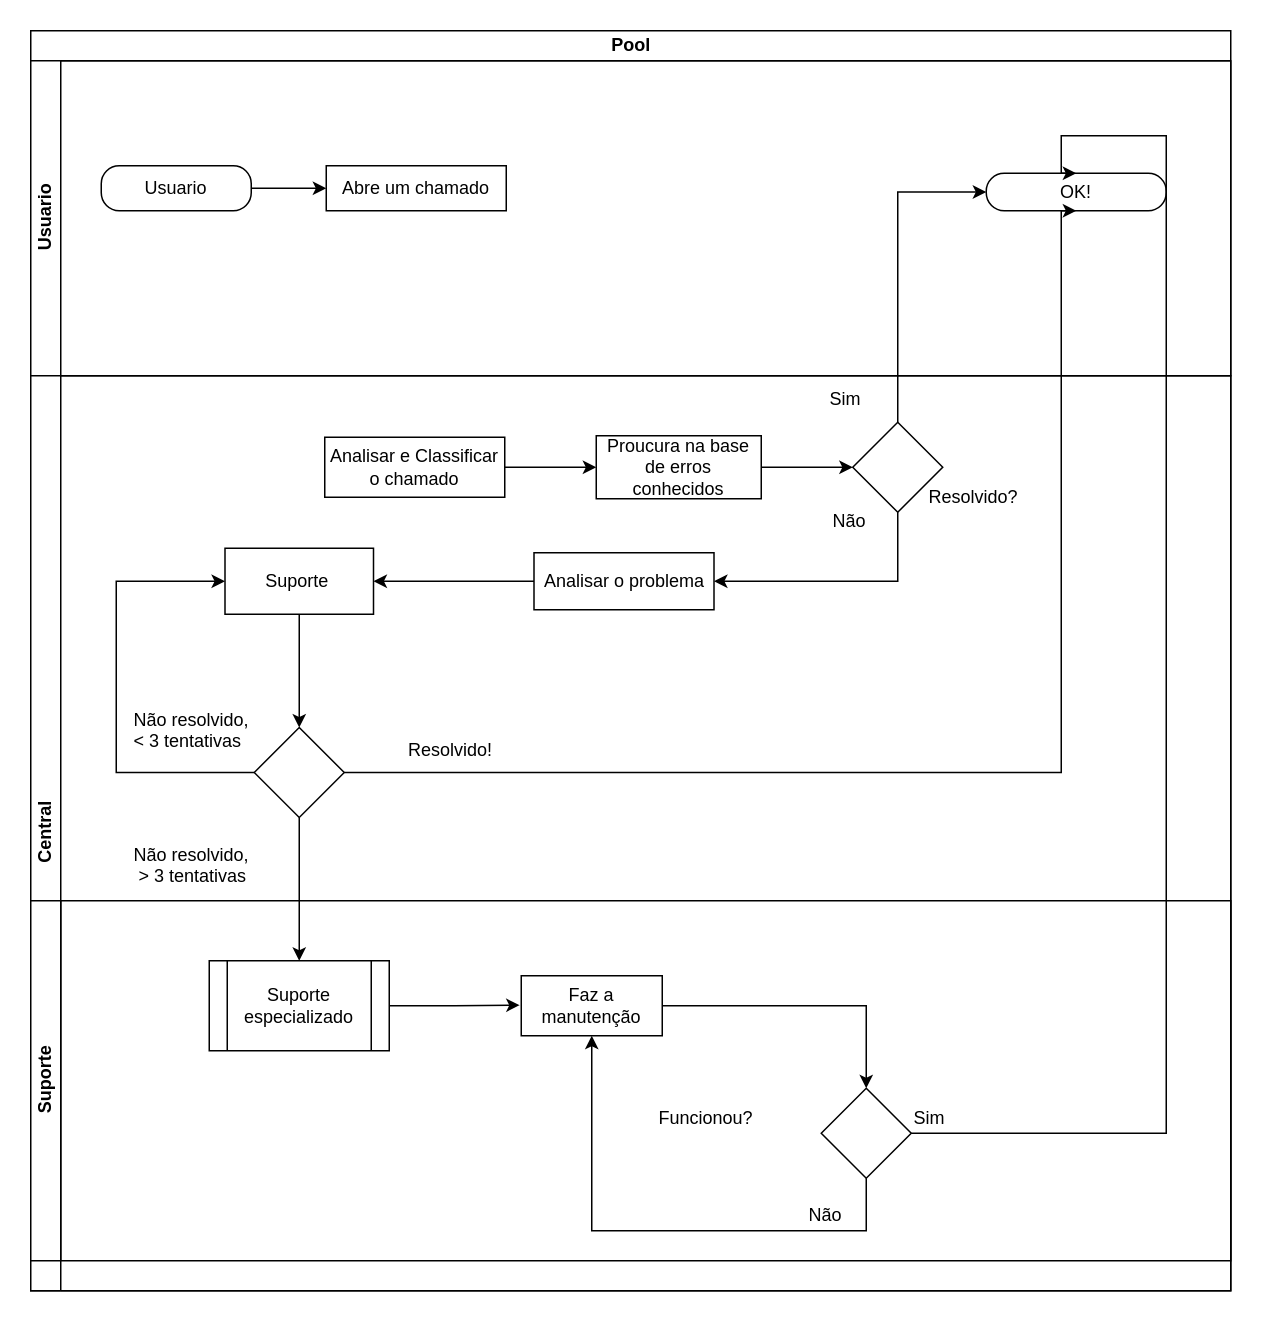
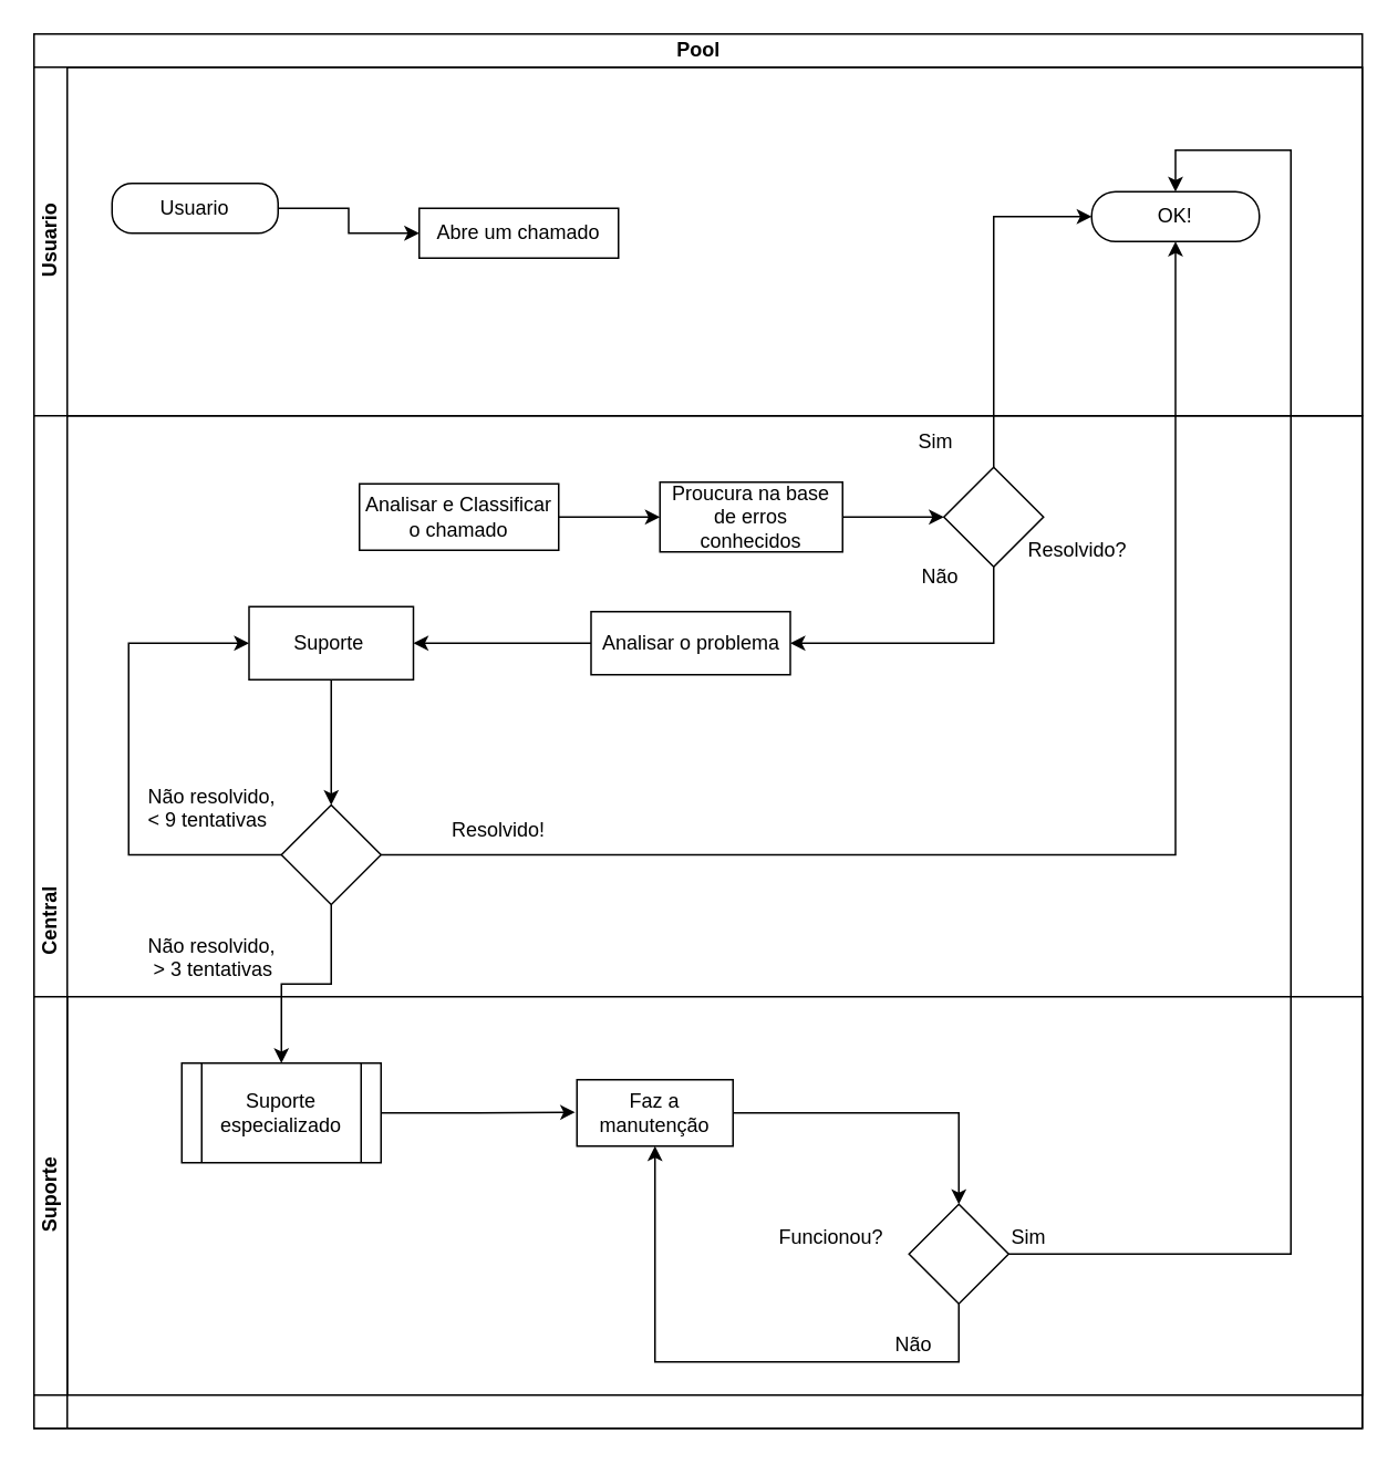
  <mxCell id="0" />
  <mxCell id="1" parent="0" />
  <mxCell id="2" value="Pool" style="swimlane;html=1;childLayout=stackLayout;resizeParent=1;resizeParentMax=0;horizontal=1;startSize=20;horizontalStack=0;" parent="1" vertex="1"><mxGeometry x="20" y="20" width="800" height="840" as="geometry" /></mxCell>
  <mxCell id="3" value="Usuario" style="swimlane;html=1;startSize=20;horizontal=0;" parent="2" vertex="1"><mxGeometry y="20" width="800" height="210" as="geometry"><mxRectangle y="20" width="800" height="40" as="alternateBounds" /></mxGeometry></mxCell>
  <mxCell id="4" value="" style="edgeStyle=orthogonalEdgeStyle;rounded=0;orthogonalLoop=1;jettySize=auto;html=1;" parent="3" source="5" target="6" edge="1"><mxGeometry relative="1" as="geometry" /></mxCell>
  <mxCell id="5" value="Usuario" style="rounded=1;whiteSpace=wrap;html=1;arcSize=40;" parent="3" vertex="1"><mxGeometry x="47" y="70" width="100" height="30" as="geometry" /></mxCell>
- <mxCell id="6" value="Abre um chamado" style="rounded=0;whiteSpace=wrap;html=1;" parent="3" vertex="1"><mxGeometry x="197" y="70" width="120" height="30" as="geometry" /></mxCell>
- <mxCell id="7" value="OK!" style="rounded=1;whiteSpace=wrap;html=1;arcSize=48;" parent="3" vertex="1"><mxGeometry x="637" y="75" width="120" height="25" as="geometry" /></mxCell>
+ <mxCell id="6" value="Abre um chamado" style="rounded=0;whiteSpace=wrap;html=1;" parent="3" vertex="1"><mxGeometry x="232" y="85" width="120" height="30" as="geometry" /></mxCell>
+ <mxCell id="7" value="OK!" style="rounded=1;whiteSpace=wrap;html=1;arcSize=48;" parent="3" vertex="1"><mxGeometry x="637" y="75" width="101" height="30" as="geometry" /></mxCell>
  <mxCell id="8" value="Central&lt;br&gt;" style="swimlane;html=1;startSize=20;horizontal=0;" parent="2" vertex="1"><mxGeometry y="230" width="800" height="610" as="geometry" /></mxCell>
  <mxCell id="9" style="edgeStyle=orthogonalEdgeStyle;rounded=0;orthogonalLoop=1;jettySize=auto;html=1;entryX=0;entryY=0.5;entryDx=0;entryDy=0;" edge="1" parent="8" source="10" target="30"><mxGeometry relative="1" as="geometry" /></mxCell>
  <mxCell id="10" value="Proucura na base de erros conhecidos" style="rounded=0;whiteSpace=wrap;html=1;" parent="8" vertex="1"><mxGeometry x="377" y="40" width="110" height="42" as="geometry" /></mxCell>
  <mxCell id="11" value="Suporte&lt;br&gt;" style="swimlane;html=1;startSize=20;horizontal=0;" parent="8" vertex="1"><mxGeometry y="350" width="800" height="240" as="geometry"><mxRectangle y="260" width="800" height="60" as="alternateBounds" /></mxGeometry></mxCell>
  <mxCell id="12" value="" style="edgeStyle=orthogonalEdgeStyle;rounded=0;orthogonalLoop=1;jettySize=auto;html=1;entryX=0;entryY=0.5;entryDx=0;entryDy=0;" parent="11" source="13" edge="1"><mxGeometry relative="1" as="geometry"><mxPoint x="325.941" y="69.588" as="targetPoint" /></mxGeometry></mxCell>
- <mxCell id="13" value="Suporte especializado" style="shape=process;whiteSpace=wrap;html=1;backgroundOutline=1;" parent="11" vertex="1"><mxGeometry x="119" y="40" width="120" height="60" as="geometry" /></mxCell>
+ <mxCell id="13" value="Suporte especializado" style="shape=process;whiteSpace=wrap;html=1;backgroundOutline=1;" parent="11" vertex="1"><mxGeometry x="89" y="40" width="120" height="60" as="geometry" /></mxCell>
  <mxCell id="14" style="edgeStyle=orthogonalEdgeStyle;rounded=0;orthogonalLoop=1;jettySize=auto;html=1;exitX=1;exitY=0.5;exitDx=0;exitDy=0;" parent="11" source="15" target="17" edge="1"><mxGeometry relative="1" as="geometry" /></mxCell>
  <mxCell id="15" value="Faz a manutenção" style="rounded=0;whiteSpace=wrap;html=1;" parent="11" vertex="1"><mxGeometry x="327" y="50" width="94" height="40" as="geometry" /></mxCell>
  <mxCell id="16" style="edgeStyle=orthogonalEdgeStyle;rounded=0;orthogonalLoop=1;jettySize=auto;html=1;exitX=0.5;exitY=1;exitDx=0;exitDy=0;" edge="1" parent="11" source="17"><mxGeometry relative="1" as="geometry"><mxPoint x="374" y="90" as="targetPoint" /><Array as="points"><mxPoint x="557" y="220" /><mxPoint x="374" y="220" /></Array></mxGeometry></mxCell>
  <mxCell id="17" value="" style="rhombus;whiteSpace=wrap;html=1;" parent="11" vertex="1"><mxGeometry x="527" y="125" width="60" height="60" as="geometry" /></mxCell>
  <mxCell id="18" value="Não" style="text;html=1;resizable=0;points=[];autosize=1;align=left;verticalAlign=top;spacingTop=-4;" parent="11" vertex="1"><mxGeometry x="517" y="200" width="40" height="20" as="geometry" /></mxCell>
  <mxCell id="19" value="Sim" style="text;html=1;resizable=0;points=[];autosize=1;align=left;verticalAlign=top;spacingTop=-4;" parent="11" vertex="1"><mxGeometry x="587" y="135" width="40" height="20" as="geometry" /></mxCell>
- <mxCell id="20" value="Funcionou?" style="text;html=1;resizable=0;points=[];autosize=1;align=left;verticalAlign=top;spacingTop=-4;" parent="11" vertex="1"><mxGeometry x="417" y="135" width="80" height="20" as="geometry" /></mxCell>
+ <mxCell id="20" value="Funcionou?" style="text;html=1;resizable=0;points=[];autosize=1;align=left;verticalAlign=top;spacingTop=-4;" parent="11" vertex="1"><mxGeometry x="447" y="135" width="80" height="20" as="geometry" /></mxCell>
  <mxCell id="21" style="edgeStyle=orthogonalEdgeStyle;rounded=0;orthogonalLoop=1;jettySize=auto;html=1;exitX=0.5;exitY=1;exitDx=0;exitDy=0;entryX=0.5;entryY=0;entryDx=0;entryDy=0;" parent="8" source="22" target="24" edge="1"><mxGeometry relative="1" as="geometry" /></mxCell>
  <mxCell id="22" value="Suporte&amp;nbsp;" style="rounded=0;whiteSpace=wrap;html=1;" parent="8" vertex="1"><mxGeometry x="129.5" y="115" width="99" height="44" as="geometry" /></mxCell>
  <mxCell id="23" style="edgeStyle=orthogonalEdgeStyle;rounded=0;orthogonalLoop=1;jettySize=auto;html=1;entryX=0.5;entryY=0;entryDx=0;entryDy=0;" edge="1" parent="8" source="24" target="13"><mxGeometry relative="1" as="geometry" /></mxCell>
  <mxCell id="24" value="" style="rhombus;whiteSpace=wrap;html=1;" parent="8" vertex="1"><mxGeometry x="149" y="234.5" width="60" height="60" as="geometry" /></mxCell>
- <mxCell id="25" value="Não resolvido,&lt;br&gt;&amp;lt; 3 tentativas" style="text;html=1;resizable=0;points=[];autosize=1;align=left;verticalAlign=top;spacingTop=-4;" parent="8" vertex="1"><mxGeometry x="67" y="219.5" width="90" height="30" as="geometry" /></mxCell>
+ <mxCell id="25" value="Não resolvido,&lt;br&gt;&amp;lt; 9 tentativas" style="text;html=1;resizable=0;points=[];autosize=1;align=left;verticalAlign=top;spacingTop=-4;" parent="8" vertex="1"><mxGeometry x="67" y="219.5" width="90" height="30" as="geometry" /></mxCell>
  <mxCell id="26" value="Não resolvido,&lt;br&gt;&amp;nbsp;&amp;gt; 3 tentativas" style="text;html=1;resizable=0;points=[];autosize=1;align=left;verticalAlign=top;spacingTop=-4;" parent="8" vertex="1"><mxGeometry x="67" y="310" width="90" height="30" as="geometry" /></mxCell>
  <mxCell id="27" style="edgeStyle=orthogonalEdgeStyle;rounded=0;orthogonalLoop=1;jettySize=auto;html=1;entryX=0;entryY=0.5;entryDx=0;entryDy=0;" edge="1" parent="8" source="28" target="10"><mxGeometry relative="1" as="geometry" /></mxCell>
  <mxCell id="28" value="Analisar e Classificar o chamado" style="rounded=0;whiteSpace=wrap;html=1;" parent="8" vertex="1"><mxGeometry x="196" y="41" width="120" height="40" as="geometry" /></mxCell>
  <mxCell id="29" style="edgeStyle=orthogonalEdgeStyle;rounded=0;orthogonalLoop=1;jettySize=auto;html=1;exitX=0.5;exitY=1;exitDx=0;exitDy=0;entryX=1;entryY=0.5;entryDx=0;entryDy=0;" parent="8" source="30" target="32" edge="1"><mxGeometry relative="1" as="geometry" /></mxCell>
  <mxCell id="30" value="" style="rhombus;whiteSpace=wrap;html=1;" parent="8" vertex="1"><mxGeometry x="548" y="31" width="60" height="60" as="geometry" /></mxCell>
  <mxCell id="31" style="edgeStyle=orthogonalEdgeStyle;rounded=0;orthogonalLoop=1;jettySize=auto;html=1;entryX=1;entryY=0.5;entryDx=0;entryDy=0;" edge="1" parent="8" source="32" target="22"><mxGeometry relative="1" as="geometry" /></mxCell>
  <mxCell id="32" value="Analisar o problema" style="rounded=0;whiteSpace=wrap;html=1;" parent="8" vertex="1"><mxGeometry x="335.5" y="118" width="120" height="38" as="geometry" /></mxCell>
  <mxCell id="33" value="Não" style="text;html=1;resizable=0;points=[];autosize=1;align=left;verticalAlign=top;spacingTop=-4;" parent="8" vertex="1"><mxGeometry x="532.5" y="87" width="40" height="20" as="geometry" /></mxCell>
  <mxCell id="34" value="Sim" style="text;html=1;resizable=0;points=[];autosize=1;align=left;verticalAlign=top;spacingTop=-4;" parent="8" vertex="1"><mxGeometry x="531" y="5.5" width="40" height="20" as="geometry" /></mxCell>
  <mxCell id="35" value="Resolvido?" style="text;html=1;resizable=0;points=[];autosize=1;align=left;verticalAlign=top;spacingTop=-4;" vertex="1" parent="8"><mxGeometry x="597" y="71" width="70" height="20" as="geometry" /></mxCell>
  <mxCell id="36" style="edgeStyle=orthogonalEdgeStyle;rounded=0;orthogonalLoop=1;jettySize=auto;html=1;entryX=0;entryY=0.5;entryDx=0;entryDy=0;" edge="1" parent="8" source="24" target="22"><mxGeometry relative="1" as="geometry"><mxPoint x="57" y="140" as="targetPoint" /><Array as="points"><mxPoint x="57" y="265" /><mxPoint x="57" y="137" /></Array></mxGeometry></mxCell>
  <mxCell id="37" value="Resolvido!" style="text;html=1;resizable=0;points=[];autosize=1;align=left;verticalAlign=top;spacingTop=-4;" vertex="1" parent="8"><mxGeometry x="250" y="240" width="70" height="20" as="geometry" /></mxCell>
  <mxCell id="38" style="edgeStyle=orthogonalEdgeStyle;rounded=0;orthogonalLoop=1;jettySize=auto;html=1;entryX=0.5;entryY=1;entryDx=0;entryDy=0;" edge="1" parent="2" source="24" target="7"><mxGeometry relative="1" as="geometry"><Array as="points"><mxPoint x="687" y="495" /></Array></mxGeometry></mxCell>
  <mxCell id="39" style="edgeStyle=orthogonalEdgeStyle;rounded=0;orthogonalLoop=1;jettySize=auto;html=1;entryX=0.5;entryY=0;entryDx=0;entryDy=0;exitX=1;exitY=0.5;exitDx=0;exitDy=0;" edge="1" parent="2" source="17" target="7"><mxGeometry relative="1" as="geometry"><mxPoint x="661" y="80" as="targetPoint" /><Array as="points"><mxPoint x="757" y="735" /><mxPoint x="757" y="70" /><mxPoint x="687" y="70" /></Array></mxGeometry></mxCell>
  <mxCell id="40" style="edgeStyle=orthogonalEdgeStyle;rounded=0;orthogonalLoop=1;jettySize=auto;html=1;exitX=0.5;exitY=0;exitDx=0;exitDy=0;entryX=0;entryY=0.5;entryDx=0;entryDy=0;" edge="1" parent="2" source="30" target="7"><mxGeometry relative="1" as="geometry" /></mxCell>
